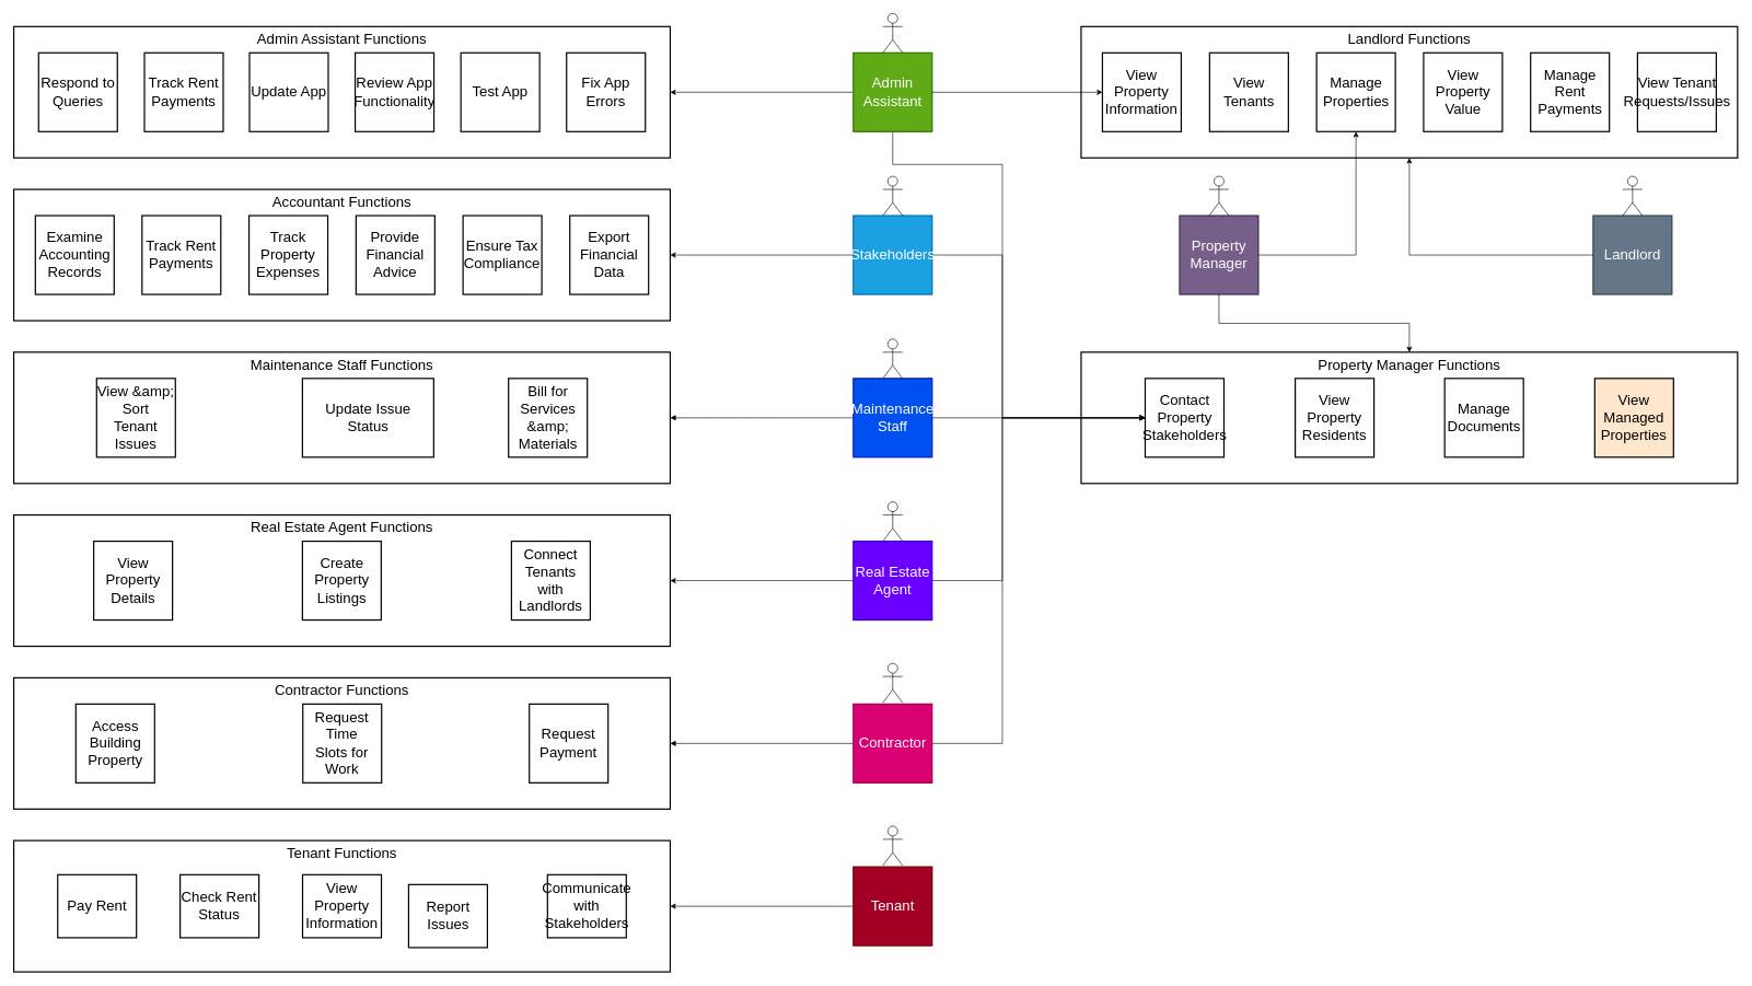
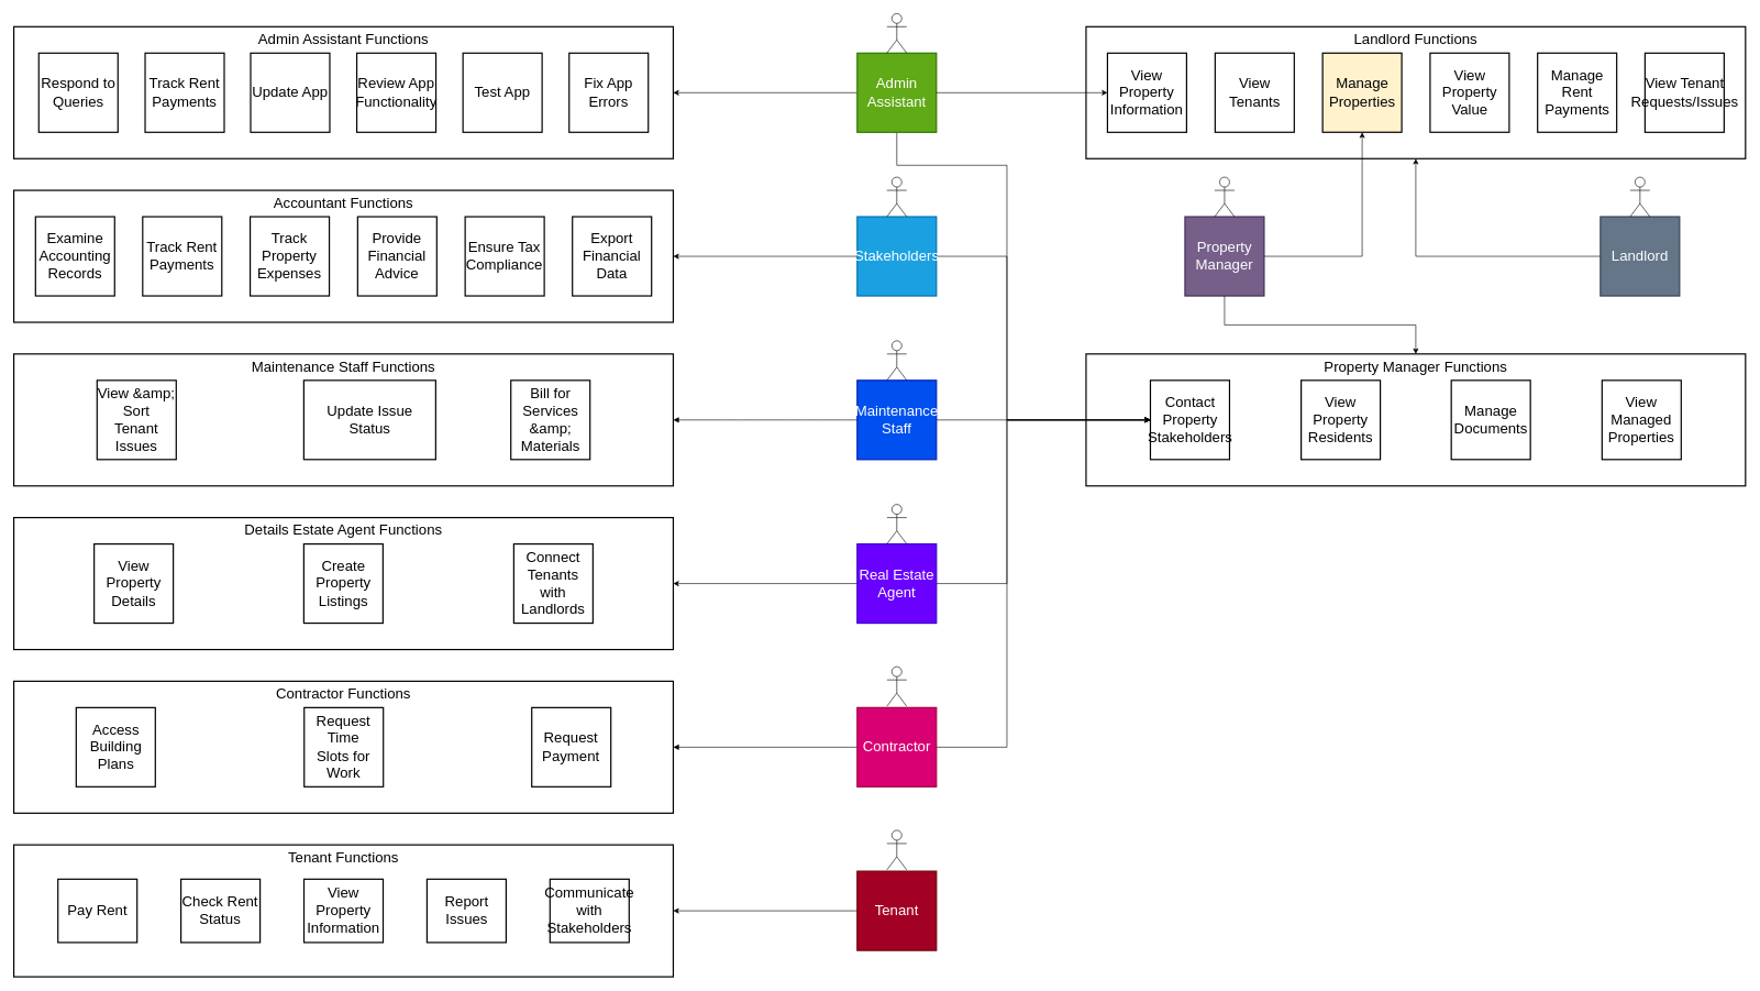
  <mxCell id="0" />
  <mxCell id="1" parent="0" />
  <mxCell id="2" value="" style="group;fontSize=22;" parent="1" vertex="1" connectable="0"><mxGeometry x="1646" y="40" width="1000" height="200" as="geometry" /></mxCell>
  <mxCell id="3" value="Landlord Functions" style="whiteSpace=wrap;strokeWidth=2;strokeColor=default;verticalAlign=top;fontSize=22;" parent="2" vertex="1"><mxGeometry width="1000" height="200" as="geometry" /></mxCell>
  <mxCell id="4" value="Manage Rent&#10;Payments" style="whiteSpace=wrap;strokeWidth=2;strokeColor=default;fontSize=22;" parent="2" vertex="1"><mxGeometry x="684.7" y="39.97" width="120" height="120" as="geometry" /></mxCell>
  <mxCell id="5" value="View Tenants" style="whiteSpace=wrap;strokeWidth=2;strokeColor=default;fontSize=22;" parent="2" vertex="1"><mxGeometry x="195.7" y="39.97" width="120" height="120" as="geometry" /></mxCell>
  <mxCell id="6" value="View Property&#10;Information" style="whiteSpace=wrap;strokeWidth=2;strokeColor=default;fontSize=22;" parent="2" vertex="1"><mxGeometry x="32.438" y="40.039" width="120" height="120" as="geometry" /></mxCell>
  <mxCell id="7" value="View Property&#10;Value" style="whiteSpace=wrap;strokeWidth=2;strokeColor=default;fontSize=22;" parent="2" vertex="1"><mxGeometry x="521.7" y="39.97" width="120" height="120" as="geometry" /></mxCell>
- <mxCell id="8" value="Manage Properties" style="whiteSpace=wrap;strokeWidth=2;strokeColor=default;fontSize=22;" parent="2" vertex="1"><mxGeometry x="358.7" y="39.97" width="120" height="120" as="geometry" /></mxCell>
+ <mxCell id="8" value="Manage Properties" style="whiteSpace=wrap;strokeWidth=2;strokeColor=default;fontSize=22;fillColor=#fff2cc;" parent="2" vertex="1"><mxGeometry x="358.7" y="39.97" width="120" height="120" as="geometry" /></mxCell>
  <mxCell id="9" value="View Tenant&#10;Requests/Issues" style="whiteSpace=wrap;strokeWidth=2;strokeColor=default;fontSize=22;" parent="2" vertex="1"><mxGeometry x="847.564" y="40.039" width="120" height="120" as="geometry" /></mxCell>
  <mxCell id="10" value="" style="group;fontSize=22;" parent="1" vertex="1" connectable="0"><mxGeometry x="1646" y="536" width="1000" height="200" as="geometry" /></mxCell>
  <mxCell id="11" value="Property Manager Functions" style="whiteSpace=wrap;strokeWidth=2;strokeColor=default;verticalAlign=top;fillColor=default;fontSize=22;" parent="10" vertex="1"><mxGeometry width="1000" height="200" as="geometry" /></mxCell>
- <mxCell id="12" value="View Managed&#10;Properties" style="whiteSpace=wrap;strokeWidth=2;strokeColor=default;flipV=1;fontSize=22;fillColor=#ffe6cc;" parent="10" vertex="1"><mxGeometry x="782.443" y="39.999" width="120" height="120" as="geometry" /></mxCell>
+ <mxCell id="12" value="View Managed&#10;Properties" style="whiteSpace=wrap;strokeWidth=2;strokeColor=default;flipV=1;fontSize=22;" parent="10" vertex="1"><mxGeometry x="782.443" y="39.999" width="120" height="120" as="geometry" /></mxCell>
  <mxCell id="13" value="View Property&#10;Residents" style="whiteSpace=wrap;strokeWidth=2;strokeColor=default;flipV=1;fontSize=22;" parent="10" vertex="1"><mxGeometry x="326.181" y="39.999" width="120" height="120" as="geometry" /></mxCell>
  <mxCell id="14" value="Manage Documents" style="whiteSpace=wrap;strokeWidth=2;strokeColor=default;flipV=1;fontSize=22;" parent="10" vertex="1"><mxGeometry x="553.815" y="39.999" width="120" height="120" as="geometry" /></mxCell>
  <mxCell id="15" value="Contact Property&#10;Stakeholders" style="whiteSpace=wrap;strokeWidth=2;strokeColor=default;flipV=1;fontSize=22;" parent="10" vertex="1"><mxGeometry x="97.553" y="39.999" width="120" height="120" as="geometry" /></mxCell>
  <mxCell id="16" value="Tenant Functions" style="whiteSpace=wrap;strokeWidth=2;verticalAlign=top;strokeColor=default;fontSize=22;" parent="1" vertex="1"><mxGeometry x="20" y="1280" width="1000" height="200" as="geometry" /></mxCell>
  <mxCell id="17" value="Pay Rent" style="whiteSpace=wrap;strokeWidth=2;strokeColor=default;fontSize=22;" parent="16" vertex="1"><mxGeometry x="66.921" y="51.997" width="120" height="96" as="geometry" /></mxCell>
  <mxCell id="18" value="Check Rent&#10;Status" style="whiteSpace=wrap;strokeWidth=2;strokeColor=default;fontSize=22;" parent="16" vertex="1"><mxGeometry x="253.459" y="51.997" width="120" height="96" as="geometry" /></mxCell>
  <mxCell id="19" value="View Property&#10;Information" style="whiteSpace=wrap;strokeWidth=2;strokeColor=default;fontSize=22;" parent="16" vertex="1"><mxGeometry x="439.998" y="51.997" width="120" height="96" as="geometry" /></mxCell>
- <mxCell id="20" value="Report Issues" style="whiteSpace=wrap;strokeWidth=2;strokeColor=default;fontSize=22;" parent="16" vertex="1"><mxGeometry x="601.536" y="66.997" width="120" height="96" as="geometry" /></mxCell>
+ <mxCell id="20" value="Report Issues" style="whiteSpace=wrap;strokeWidth=2;strokeColor=default;fontSize=22;" parent="16" vertex="1"><mxGeometry x="626.536" y="51.997" width="120" height="96" as="geometry" /></mxCell>
  <mxCell id="21" value="Communicate with&#10;Stakeholders" style="whiteSpace=wrap;strokeWidth=2;strokeColor=default;fontSize=22;" parent="16" vertex="1"><mxGeometry x="813.075" y="51.997" width="120" height="96" as="geometry" /></mxCell>
- <mxCell id="22" value="Real Estate Agent Functions" style="whiteSpace=wrap;strokeWidth=2;verticalAlign=top;strokeColor=default;fontSize=22;" parent="1" vertex="1"><mxGeometry x="20" y="784" width="1000" height="200" as="geometry" /></mxCell>
+ <mxCell id="22" value="Details Estate Agent Functions" style="whiteSpace=wrap;strokeWidth=2;verticalAlign=top;strokeColor=default;fontSize=22;" parent="1" vertex="1"><mxGeometry x="20" y="784" width="1000" height="200" as="geometry" /></mxCell>
  <mxCell id="23" value="View Property&#10;Details" style="whiteSpace=wrap;strokeWidth=2;strokeColor=default;fontSize=22;" parent="22" vertex="1"><mxGeometry x="121.82" y="40.001" width="120" height="120" as="geometry" /></mxCell>
  <mxCell id="24" value="Create Property&#10;Listings" style="whiteSpace=wrap;strokeWidth=2;strokeColor=default;fontSize=22;" parent="22" vertex="1"><mxGeometry x="439.77" y="40.001" width="120" height="120" as="geometry" /></mxCell>
  <mxCell id="25" value="Connect Tenants&#10;with Landlords" style="whiteSpace=wrap;strokeWidth=2;strokeColor=default;fontSize=22;" parent="22" vertex="1"><mxGeometry x="758.183" y="40.001" width="120" height="120" as="geometry" /></mxCell>
  <mxCell id="26" value="Contractor Functions" style="whiteSpace=wrap;strokeWidth=2;verticalAlign=top;strokeColor=default;fontSize=22;" parent="1" vertex="1"><mxGeometry x="20" y="1032" width="1000" height="200" as="geometry" /></mxCell>
- <mxCell id="27" value="Access Building&#10;Property" style="whiteSpace=wrap;strokeWidth=2;strokeColor=default;fontSize=22;" parent="26" vertex="1"><mxGeometry x="94.593" y="40.001" width="120" height="120" as="geometry" /></mxCell>
+ <mxCell id="27" value="Access Building&#10;Plans" style="whiteSpace=wrap;strokeWidth=2;strokeColor=default;fontSize=22;" parent="26" vertex="1"><mxGeometry x="94.593" y="40.001" width="120" height="120" as="geometry" /></mxCell>
  <mxCell id="28" value="Request Time&#10;Slots for Work" style="whiteSpace=wrap;strokeWidth=2;strokeColor=default;fontSize=22;" parent="26" vertex="1"><mxGeometry x="440.35" y="40.001" width="120" height="120" as="geometry" /></mxCell>
  <mxCell id="29" value="Request&#10;Payment" style="whiteSpace=wrap;strokeWidth=2;strokeColor=default;fontSize=22;" parent="26" vertex="1"><mxGeometry x="785.414" y="40.001" width="120" height="120" as="geometry" /></mxCell>
  <mxCell id="30" value="Maintenance Staff Functions" style="whiteSpace=wrap;strokeWidth=2;verticalAlign=top;strokeColor=default;fontSize=22;" parent="1" vertex="1"><mxGeometry x="20" y="536" width="1000" height="200" as="geometry" /></mxCell>
  <mxCell id="31" value="View &amp;amp; Sort&#10;Tenant Issues" style="whiteSpace=wrap;strokeWidth=2;strokeColor=default;fontSize=22;" parent="30" vertex="1"><mxGeometry x="126.241" y="40.001" width="120" height="120" as="geometry" /></mxCell>
  <mxCell id="32" value="Update Issue&#10;Status" style="whiteSpace=wrap;strokeWidth=2;strokeColor=default;fontSize=22;" parent="30" vertex="1"><mxGeometry x="439.78" y="40.001" width="200" height="120" as="geometry" /></mxCell>
  <mxCell id="33" value="Bill for Services&#10;&amp;amp; Materials" style="whiteSpace=wrap;strokeWidth=2;strokeColor=default;fontSize=22;" parent="30" vertex="1"><mxGeometry x="753.752" y="40.001" width="120" height="120" as="geometry" /></mxCell>
  <mxCell id="34" value="Admin Assistant Functions" style="whiteSpace=wrap;strokeWidth=2;verticalAlign=top;strokeColor=default;fontSize=22;" parent="1" vertex="1"><mxGeometry x="20" y="40" width="1000" height="200" as="geometry" /></mxCell>
  <mxCell id="35" value="Respond to&#10;Queries" style="whiteSpace=wrap;strokeWidth=2;strokeColor=default;fontSize=22;" parent="34" vertex="1"><mxGeometry x="37.862" y="40.001" width="120" height="120" as="geometry" /></mxCell>
  <mxCell id="36" value="Track Rent&#10;Payments" style="whiteSpace=wrap;strokeWidth=2;strokeColor=default;fontSize=22;" parent="34" vertex="1"><mxGeometry x="199.11" y="40.001" width="120" height="120" as="geometry" /></mxCell>
  <mxCell id="37" value="Update App" style="whiteSpace=wrap;strokeWidth=2;strokeColor=default;fontSize=22;" parent="34" vertex="1"><mxGeometry x="359.11" y="40.001" width="120" height="120" as="geometry" /></mxCell>
  <mxCell id="38" value="Review App&#10;Functionality" style="whiteSpace=wrap;strokeWidth=2;strokeColor=default;fontSize=22;" parent="34" vertex="1"><mxGeometry x="520.11" y="40.001" width="120" height="120" as="geometry" /></mxCell>
  <mxCell id="39" value="Test App" style="whiteSpace=wrap;strokeWidth=2;strokeColor=default;fontSize=22;" parent="34" vertex="1"><mxGeometry x="681.11" y="40.001" width="120" height="120" as="geometry" /></mxCell>
  <mxCell id="40" value="Fix App Errors" style="whiteSpace=wrap;strokeWidth=2;strokeColor=default;fontSize=22;" parent="34" vertex="1"><mxGeometry x="842.136" y="40.001" width="120" height="120" as="geometry" /></mxCell>
  <mxCell id="41" value="Accountant Functions" style="whiteSpace=wrap;strokeWidth=2;verticalAlign=top;strokeColor=default;fontSize=22;" parent="1" vertex="1"><mxGeometry x="20" y="288" width="1000" height="200" as="geometry" /></mxCell>
  <mxCell id="42" value="Examine Accounting&#10;Records" style="whiteSpace=wrap;strokeWidth=2;strokeColor=default;fontSize=22;" parent="41" vertex="1"><mxGeometry x="32.897" y="40.001" width="120" height="120" as="geometry" /></mxCell>
  <mxCell id="43" value="Track Rent&#10;Payments" style="whiteSpace=wrap;strokeWidth=2;strokeColor=default;fontSize=22;" parent="41" vertex="1"><mxGeometry x="195.42" y="40.001" width="120" height="120" as="geometry" /></mxCell>
  <mxCell id="44" value="Track Property&#10;Expenses" style="whiteSpace=wrap;strokeWidth=2;strokeColor=default;fontSize=22;" parent="41" vertex="1"><mxGeometry x="358.42" y="40.001" width="120" height="120" as="geometry" /></mxCell>
  <mxCell id="45" value="Provide Financial&#10;Advice" style="whiteSpace=wrap;strokeWidth=2;strokeColor=default;fontSize=22;" parent="41" vertex="1"><mxGeometry x="521.42" y="40.001" width="120" height="120" as="geometry" /></mxCell>
  <mxCell id="46" value="Ensure Tax&#10;Compliance" style="whiteSpace=wrap;strokeWidth=2;strokeColor=default;fontSize=22;" parent="41" vertex="1"><mxGeometry x="684.42" y="40.001" width="120" height="120" as="geometry" /></mxCell>
  <mxCell id="47" value="Export Financial&#10;Data" style="whiteSpace=wrap;strokeWidth=2;strokeColor=default;fontSize=22;" parent="41" vertex="1"><mxGeometry x="847.097" y="40.001" width="120" height="120" as="geometry" /></mxCell>
  <mxCell id="48" style="edgeStyle=orthogonalEdgeStyle;rounded=0;orthogonalLoop=1;jettySize=auto;html=1;entryX=1;entryY=0.5;entryDx=0;entryDy=0;fontSize=22;" parent="1" source="69" target="41" edge="1"><mxGeometry relative="1" as="geometry" /></mxCell>
  <mxCell id="49" style="edgeStyle=orthogonalEdgeStyle;rounded=0;orthogonalLoop=1;jettySize=auto;html=1;entryX=0;entryY=0.5;entryDx=0;entryDy=0;fontSize=22;" parent="1" source="69" target="15" edge="1"><mxGeometry relative="1" as="geometry"><Array as="points"><mxPoint x="1526" y="388" /><mxPoint x="1526" y="636" /></Array></mxGeometry></mxCell>
  <mxCell id="50" style="edgeStyle=orthogonalEdgeStyle;rounded=0;orthogonalLoop=1;jettySize=auto;html=1;entryX=1;entryY=0.5;entryDx=0;entryDy=0;fontSize=22;" parent="1" source="66" target="34" edge="1"><mxGeometry relative="1" as="geometry" /></mxCell>
  <mxCell id="51" style="edgeStyle=orthogonalEdgeStyle;rounded=0;orthogonalLoop=1;jettySize=auto;html=1;entryX=0;entryY=0.5;entryDx=0;entryDy=0;fontSize=22;" parent="1" source="66" target="15" edge="1"><mxGeometry relative="1" as="geometry"><Array as="points"><mxPoint x="1359" y="250" /><mxPoint x="1526" y="250" /><mxPoint x="1526" y="636" /></Array></mxGeometry></mxCell>
  <mxCell id="52" style="edgeStyle=orthogonalEdgeStyle;rounded=0;orthogonalLoop=1;jettySize=auto;html=1;entryX=0;entryY=0.5;entryDx=0;entryDy=0;fontSize=22;" parent="1" source="72" target="15" edge="1"><mxGeometry relative="1" as="geometry" /></mxCell>
  <mxCell id="53" style="edgeStyle=orthogonalEdgeStyle;rounded=0;orthogonalLoop=1;jettySize=auto;html=1;entryX=0;entryY=0.5;entryDx=0;entryDy=0;fontSize=22;" parent="1" source="78" target="15" edge="1"><mxGeometry relative="1" as="geometry"><Array as="points"><mxPoint x="1526" y="1132" /><mxPoint x="1526" y="636" /></Array></mxGeometry></mxCell>
  <mxCell id="54" style="edgeStyle=orthogonalEdgeStyle;rounded=0;orthogonalLoop=1;jettySize=auto;html=1;entryX=1;entryY=0.5;entryDx=0;entryDy=0;fontSize=22;" parent="1" source="75" target="22" edge="1"><mxGeometry relative="1" as="geometry" /></mxCell>
  <mxCell id="55" style="edgeStyle=orthogonalEdgeStyle;rounded=0;orthogonalLoop=1;jettySize=auto;html=1;entryX=0;entryY=0.5;entryDx=0;entryDy=0;fontSize=22;" parent="1" source="75" target="15" edge="1"><mxGeometry relative="1" as="geometry"><Array as="points"><mxPoint x="1526" y="884" /><mxPoint x="1526" y="636" /></Array></mxGeometry></mxCell>
  <mxCell id="56" style="edgeStyle=orthogonalEdgeStyle;rounded=0;orthogonalLoop=1;jettySize=auto;html=1;entryX=1;entryY=0.5;entryDx=0;entryDy=0;fontSize=22;" parent="1" source="81" target="16" edge="1"><mxGeometry relative="1" as="geometry" /></mxCell>
  <mxCell id="57" value="" style="curved=1;startArrow=none;endArrow=block;exitX=0;exitY=0.5;entryX=1;entryY=0.5;rounded=0;strokeColor=default;exitDx=0;exitDy=0;entryDx=0;entryDy=0;fontSize=22;" parent="1" source="72" target="30" edge="1"><mxGeometry relative="1" as="geometry"><Array as="points" /></mxGeometry></mxCell>
  <mxCell id="58" value="" style="curved=0;startArrow=none;endArrow=block;exitX=0;exitY=0.5;entryX=1;entryY=0.5;rounded=0;strokeColor=default;entryDx=0;entryDy=0;exitDx=0;exitDy=0;fontSize=22;" parent="1" source="78" target="26" edge="1"><mxGeometry relative="1" as="geometry"><Array as="points" /></mxGeometry></mxCell>
  <mxCell id="59" value="" style="group;fontSize=22;" parent="1" vertex="1" connectable="0"><mxGeometry x="1796" y="268" width="120" height="180" as="geometry" /></mxCell>
  <mxCell id="60" value="Property&#10;Manager" style="whiteSpace=wrap;strokeWidth=2;strokeColor=#432D57;fontSize=22;fillColor=#76608a;fontColor=#ffffff;" parent="59" vertex="1"><mxGeometry y="60" width="120" height="120" as="geometry" /></mxCell>
  <mxCell id="61" value="" style="shape=umlActor;verticalLabelPosition=bottom;verticalAlign=top;html=1;outlineConnect=0;fontSize=22;" parent="59" vertex="1"><mxGeometry x="45" width="30" height="60" as="geometry" /></mxCell>
  <mxCell id="62" value="" style="group;fontSize=22;" parent="1" vertex="1" connectable="0"><mxGeometry x="2426" y="268" width="120" height="180" as="geometry" /></mxCell>
  <mxCell id="63" value="Landlord" style="whiteSpace=wrap;strokeWidth=2;strokeColor=#314354;fontSize=22;fillColor=#647687;fontColor=#ffffff;" parent="62" vertex="1"><mxGeometry y="60" width="120" height="120" as="geometry" /></mxCell>
  <mxCell id="64" value="" style="shape=umlActor;verticalLabelPosition=bottom;verticalAlign=top;html=1;outlineConnect=0;fontSize=22;" parent="62" vertex="1"><mxGeometry x="45" width="30" height="60" as="geometry" /></mxCell>
  <mxCell id="65" value="" style="group;fontSize=22;" parent="1" vertex="1" connectable="0"><mxGeometry x="1299" y="20" width="120" height="180" as="geometry" /></mxCell>
  <mxCell id="66" value="Admin&#10;Assistant" style="whiteSpace=wrap;strokeWidth=2;strokeColor=#2D7600;fontSize=22;fillColor=#60a917;fontColor=#ffffff;" parent="65" vertex="1"><mxGeometry y="60" width="120" height="120" as="geometry" /></mxCell>
  <mxCell id="67" value="" style="shape=umlActor;verticalLabelPosition=bottom;verticalAlign=top;html=1;outlineConnect=0;fontSize=22;" parent="65" vertex="1"><mxGeometry x="45" width="30" height="60" as="geometry" /></mxCell>
  <mxCell id="68" value="" style="group;fontSize=22;" parent="1" vertex="1" connectable="0"><mxGeometry x="1299" y="268" width="120" height="180" as="geometry" /></mxCell>
  <mxCell id="69" value="Stakeholders" style="whiteSpace=wrap;strokeWidth=2;strokeColor=#006EAF;fontSize=22;fillColor=#1ba1e2;fontColor=#ffffff;" parent="68" vertex="1"><mxGeometry y="60" width="120" height="120" as="geometry" /></mxCell>
  <mxCell id="70" value="" style="shape=umlActor;verticalLabelPosition=bottom;verticalAlign=top;html=1;outlineConnect=0;fontSize=22;" parent="68" vertex="1"><mxGeometry x="45" width="30" height="60" as="geometry" /></mxCell>
  <mxCell id="71" value="" style="group;fontSize=22;" parent="1" vertex="1" connectable="0"><mxGeometry x="1299" y="516" width="120" height="180" as="geometry" /></mxCell>
  <mxCell id="72" value="Maintenance&#10;Staff" style="whiteSpace=wrap;strokeWidth=2;strokeColor=#001DBC;fontSize=22;fillColor=#0050ef;fontColor=#ffffff;" parent="71" vertex="1"><mxGeometry y="60" width="120" height="120" as="geometry" /></mxCell>
  <mxCell id="73" value="" style="shape=umlActor;verticalLabelPosition=bottom;verticalAlign=top;html=1;outlineConnect=0;fontSize=22;" parent="71" vertex="1"><mxGeometry x="45" width="30" height="60" as="geometry" /></mxCell>
  <mxCell id="74" value="" style="group;fontSize=22;" parent="1" vertex="1" connectable="0"><mxGeometry x="1299" y="764" width="120" height="180" as="geometry" /></mxCell>
  <mxCell id="75" value="Real Estate&#10;Agent" style="whiteSpace=wrap;strokeWidth=2;strokeColor=#3700CC;fontSize=22;fillColor=#6a00ff;fontColor=#ffffff;" parent="74" vertex="1"><mxGeometry y="60" width="120" height="120" as="geometry" /></mxCell>
  <mxCell id="76" value="" style="shape=umlActor;verticalLabelPosition=bottom;verticalAlign=top;html=1;outlineConnect=0;fontSize=22;" parent="74" vertex="1"><mxGeometry x="45" width="30" height="60" as="geometry" /></mxCell>
  <mxCell id="77" value="" style="group;fontSize=22;" parent="1" vertex="1" connectable="0"><mxGeometry x="1299" y="1010" width="120" height="182" as="geometry" /></mxCell>
  <mxCell id="78" value="Contractor" style="whiteSpace=wrap;strokeWidth=2;strokeColor=#A50040;fontSize=22;fillColor=#d80073;fontColor=#ffffff;" parent="77" vertex="1"><mxGeometry y="62" width="120" height="120" as="geometry" /></mxCell>
  <mxCell id="79" value="" style="shape=umlActor;verticalLabelPosition=bottom;verticalAlign=top;html=1;outlineConnect=0;fontSize=22;" parent="77" vertex="1"><mxGeometry x="45" width="30" height="60" as="geometry" /></mxCell>
  <mxCell id="80" value="" style="group;fontSize=22;" parent="1" vertex="1" connectable="0"><mxGeometry x="1299" y="1258" width="120" height="182" as="geometry" /></mxCell>
  <mxCell id="81" value="Tenant" style="whiteSpace=wrap;strokeWidth=2;strokeColor=#6F0000;fontSize=22;fillColor=#a20025;fontColor=#ffffff;" parent="80" vertex="1"><mxGeometry y="62" width="120" height="120" as="geometry" /></mxCell>
  <mxCell id="82" value="" style="shape=umlActor;verticalLabelPosition=bottom;verticalAlign=top;html=1;outlineConnect=0;fontSize=22;" parent="80" vertex="1"><mxGeometry x="45" width="30" height="60" as="geometry" /></mxCell>
  <mxCell id="83" style="edgeStyle=orthogonalEdgeStyle;rounded=0;orthogonalLoop=1;jettySize=auto;html=1;entryX=0;entryY=0.5;entryDx=0;entryDy=0;fontSize=22;" parent="1" source="66" target="6" edge="1"><mxGeometry relative="1" as="geometry" /></mxCell>
  <mxCell id="84" style="edgeStyle=orthogonalEdgeStyle;rounded=0;orthogonalLoop=1;jettySize=auto;html=1;entryX=0.5;entryY=0;entryDx=0;entryDy=0;fontSize=22;" parent="1" source="60" target="11" edge="1"><mxGeometry relative="1" as="geometry" /></mxCell>
  <mxCell id="85" style="edgeStyle=orthogonalEdgeStyle;rounded=0;orthogonalLoop=1;jettySize=auto;html=1;entryX=0.5;entryY=1;entryDx=0;entryDy=0;fontSize=22;" parent="1" source="60" target="8" edge="1"><mxGeometry relative="1" as="geometry" /></mxCell>
  <mxCell id="86" style="edgeStyle=orthogonalEdgeStyle;rounded=0;orthogonalLoop=1;jettySize=auto;html=1;entryX=0.5;entryY=1;entryDx=0;entryDy=0;exitX=0;exitY=0.5;exitDx=0;exitDy=0;fontSize=22;" parent="1" source="63" target="3" edge="1"><mxGeometry relative="1" as="geometry"><mxPoint x="2146" y="280" as="targetPoint" /></mxGeometry></mxCell>
